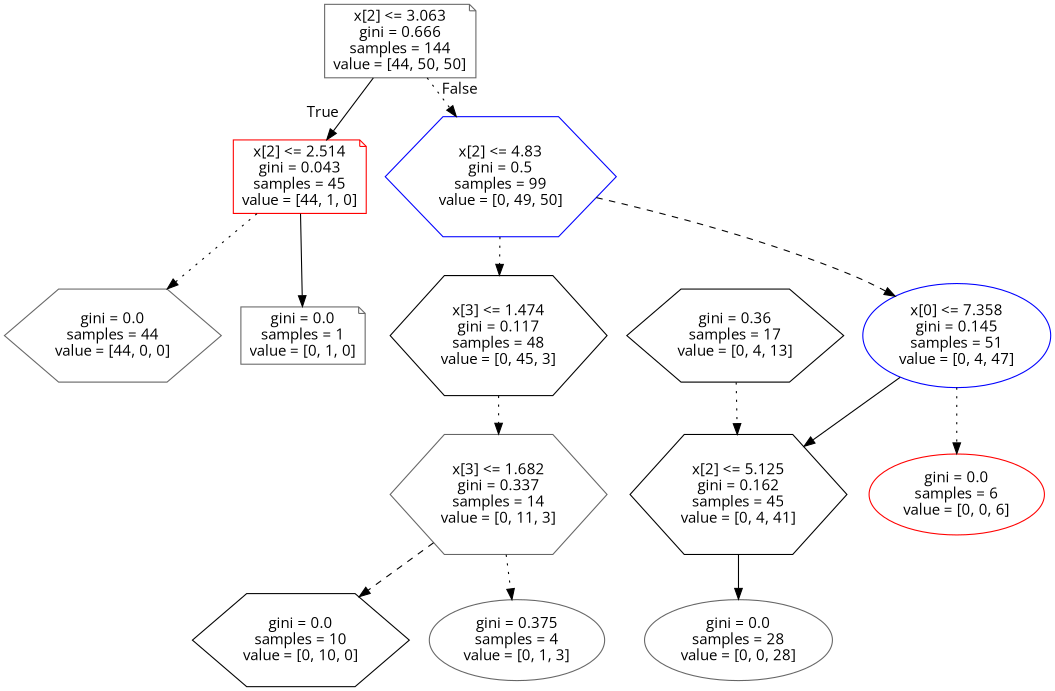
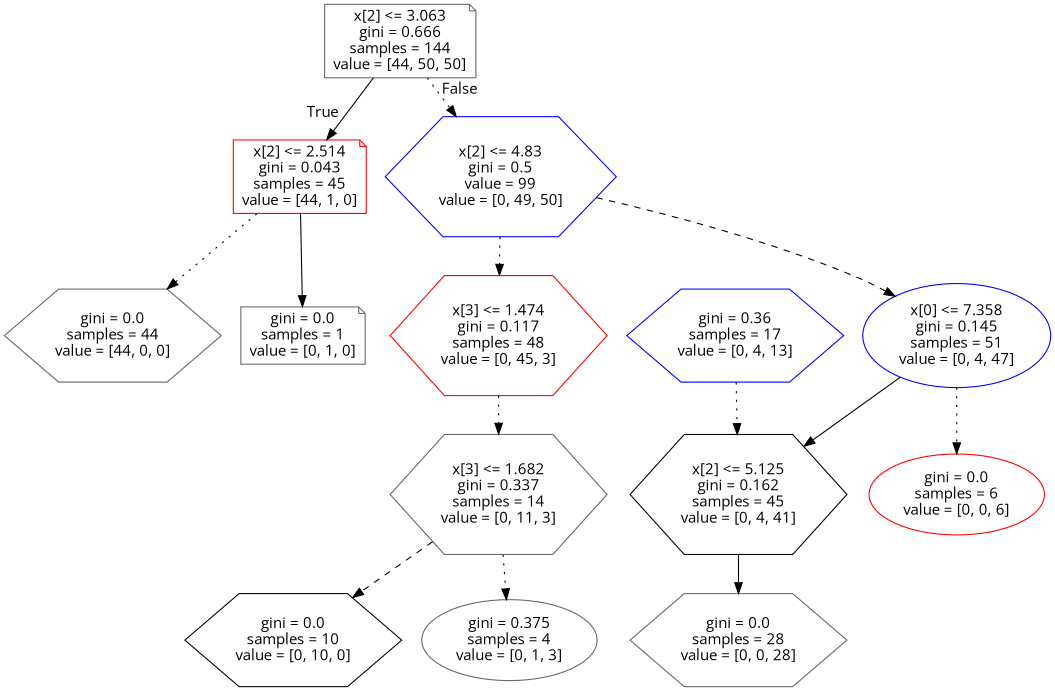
  digraph {
    fontname="Open Sans"
    node [color=gray40 fontname="Open Sans" shape=hexagon]
    edge [fontname="Open Sans" style=dotted]
    n1 [label="x[2] <= 3.063\ngini = 0.666\nsamples = 144\nvalue = [44, 50, 50]" shape=note]
    n2 [color=red label="x[2] <= 2.514\ngini = 0.043\nsamples = 45\nvalue = [44, 1, 0]" shape=note]
-   n3 [color=blue label="x[2] <= 4.83\ngini = 0.5\nsamples = 99\nvalue = [0, 49, 50]"]
+   n3 [color=blue label="x[2] <= 4.83\ngini = 0.5\nvalue = 99\nvalue = [0, 49, 50]"]
    n4 [label="gini = 0.0\nsamples = 44\nvalue = [44, 0, 0]"]
    n5 [label="gini = 0.0\nsamples = 1\nvalue = [0, 1, 0]" shape=note]
-   n6 [color=black label="x[3] <= 1.474\ngini = 0.117\nsamples = 48\nvalue = [0, 45, 3]"]
+   n6 [color=red label="x[3] <= 1.474\ngini = 0.117\nsamples = 48\nvalue = [0, 45, 3]"]
    n7 [color=blue label="x[0] <= 7.358\ngini = 0.145\nsamples = 51\nvalue = [0, 4, 47]" shape=ellipse]
    n8 [label="x[3] <= 1.682\ngini = 0.337\nsamples = 14\nvalue = [0, 11, 3]"]
    n9 [color=black label="x[2] <= 5.125\ngini = 0.162\nsamples = 45\nvalue = [0, 4, 41]"]
    n10 [color=red label="gini = 0.0\nsamples = 6\nvalue = [0, 0, 6]" shape=ellipse]
    n11 [color=black label="gini = 0.0\nsamples = 10\nvalue = [0, 10, 0]"]
    n12 [label="gini = 0.375\nsamples = 4\nvalue = [0, 1, 3]" shape=ellipse]
-   n13 [label="gini = 0.0\nsamples = 28\nvalue = [0, 0, 28]" shape=ellipse]
-   n14 [color=black label="gini = 0.36\nsamples = 17\nvalue = [0, 4, 13]"]
+   n13 [label="gini = 0.0\nsamples = 28\nvalue = [0, 0, 28]"]
+   n14 [color=blue label="gini = 0.36\nsamples = 17\nvalue = [0, 4, 13]"]
    n1 -> n2 [headlabel=True labelangle=45 labeldistance=2.5 style=solid]
    n1 -> n3 [headlabel=False labelangle=-45 labeldistance=2.5]
    n2 -> n4
    n2 -> n5 [style=solid]
    n3 -> n6
    n3 -> n7 [style=dashed]
    n6 -> n8
    n7 -> n9 [style=solid]
    n7 -> n10
    n8 -> n11 [style=dashed]
    n8 -> n12
    n9 -> n13 [style=solid]
    n14 -> n9
  }
